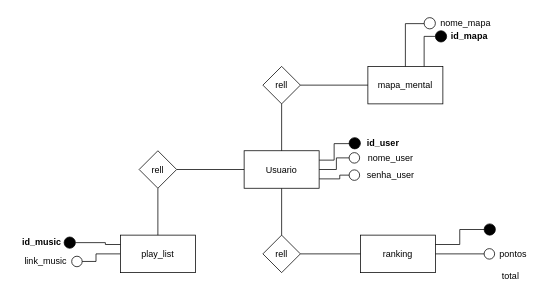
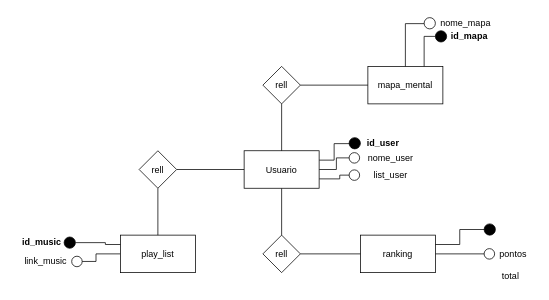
  <mxCell id="0" />
  <mxCell id="1" parent="0" />
  <mxCell id="2" style="edgeStyle=orthogonalEdgeStyle;rounded=0;sketch=0;jumpStyle=none;orthogonalLoop=1;jettySize=auto;html=1;exitX=1;exitY=0.25;exitDx=0;exitDy=0;shadow=0;labelBackgroundColor=default;labelBorderColor=none;fontColor=none;startArrow=none;startFill=0;endArrow=none;endFill=0;strokeColor=default;fillColor=#000099;" edge="1" parent="1" source="6" target="17"><mxGeometry relative="1" as="geometry"><Array as="points"><mxPoint x="445" y="213" /><mxPoint x="445" y="191" /></Array></mxGeometry></mxCell>
  <mxCell id="3" style="edgeStyle=orthogonalEdgeStyle;rounded=0;sketch=0;jumpStyle=none;orthogonalLoop=1;jettySize=auto;html=1;exitX=1;exitY=0.5;exitDx=0;exitDy=0;shadow=0;labelBackgroundColor=default;labelBorderColor=none;fontColor=none;startArrow=none;startFill=0;endArrow=circle;endFill=0;strokeColor=default;fillColor=#000099;" edge="1" parent="1" source="6" target="9"><mxGeometry relative="1" as="geometry"><Array as="points"><mxPoint x="448" y="226" /><mxPoint x="448" y="210" /></Array></mxGeometry></mxCell>
  <mxCell id="4" style="edgeStyle=orthogonalEdgeStyle;rounded=0;sketch=0;jumpStyle=none;orthogonalLoop=1;jettySize=auto;html=1;exitX=1;exitY=0.75;exitDx=0;exitDy=0;shadow=0;labelBackgroundColor=default;labelBorderColor=none;fontColor=none;startArrow=none;startFill=0;endArrow=circle;endFill=0;strokeColor=default;fillColor=#000099;" edge="1" parent="1" source="6" target="10"><mxGeometry relative="1" as="geometry" /></mxCell>
  <mxCell id="5" style="edgeStyle=orthogonalEdgeStyle;rounded=0;sketch=0;jumpStyle=none;orthogonalLoop=1;jettySize=auto;html=1;exitX=0.5;exitY=1;exitDx=0;exitDy=0;shadow=0;labelBackgroundColor=default;labelBorderColor=none;fontColor=none;startArrow=none;startFill=0;endArrow=none;endFill=0;strokeColor=default;fillColor=#000099;" edge="1" parent="1" source="6" target="37"><mxGeometry relative="1" as="geometry" /></mxCell>
  <mxCell id="6" value="Usuario" style="rounded=0;whiteSpace=wrap;html=1;" vertex="1" parent="1"><mxGeometry x="325" y="200.5" width="100" height="50" as="geometry" /></mxCell>
  <mxCell id="7" value="mapa_mental" style="rounded=0;whiteSpace=wrap;html=1;" vertex="1" parent="1"><mxGeometry x="490" y="88" width="100" height="50" as="geometry" /></mxCell>
  <mxCell id="8" value="id_user" style="text;html=1;align=center;verticalAlign=middle;resizable=0;points=[];autosize=1;strokeColor=none;fillColor=none;fontStyle=1" vertex="1" parent="1"><mxGeometry x="480" y="180.5" width="60" height="20" as="geometry" /></mxCell>
  <mxCell id="9" value="nome_user" style="text;html=1;align=center;verticalAlign=middle;resizable=0;points=[];autosize=1;strokeColor=none;fillColor=none;" vertex="1" parent="1"><mxGeometry x="480" y="200.5" width="80" height="20" as="geometry" /></mxCell>
- <mxCell id="10" value="senha_user" style="text;html=1;align=center;verticalAlign=middle;resizable=0;points=[];autosize=1;strokeColor=none;fillColor=none;" vertex="1" parent="1"><mxGeometry x="480" y="223" width="80" height="20" as="geometry" /></mxCell>
+ <mxCell id="10" value="list_user" style="text;html=1;align=center;verticalAlign=middle;resizable=0;points=[];autosize=1;strokeColor=none;fillColor=none;" vertex="1" parent="1"><mxGeometry x="480" y="223" width="80" height="20" as="geometry" /></mxCell>
  <mxCell id="11" value="id_mapa" style="text;html=1;align=center;verticalAlign=middle;resizable=0;points=[];autosize=1;strokeColor=none;fillColor=none;fontColor=none;fontStyle=1" vertex="1" parent="1"><mxGeometry x="595" y="38" width="60" height="20" as="geometry" /></mxCell>
  <mxCell id="12" value="nome_mapa" style="text;html=1;align=center;verticalAlign=middle;resizable=0;points=[];autosize=1;strokeColor=none;fillColor=none;fontColor=none;" vertex="1" parent="1"><mxGeometry x="580" y="20.5" width="80" height="20" as="geometry" /></mxCell>
  <mxCell id="13" value="" style="ellipse;whiteSpace=wrap;html=1;aspect=fixed;fontColor=none;fillColor=#FFFFFF;" vertex="1" parent="1"><mxGeometry x="565" y="23" width="15" height="15" as="geometry" /></mxCell>
  <mxCell id="14" value="" style="edgeStyle=orthogonalEdgeStyle;rounded=0;sketch=0;jumpStyle=none;orthogonalLoop=1;jettySize=auto;html=1;exitX=0.5;exitY=0;exitDx=0;exitDy=0;shadow=0;labelBackgroundColor=default;labelBorderColor=none;fontColor=none;startArrow=none;startFill=0;endArrow=none;endFill=0;strokeColor=default;fillColor=#000099;" edge="1" parent="1" source="7" target="13"><mxGeometry relative="1" as="geometry"><mxPoint x="490" y="113" as="sourcePoint" /><mxPoint x="410" y="113" as="targetPoint" /><Array as="points"><mxPoint x="540" y="31" /></Array></mxGeometry></mxCell>
  <mxCell id="15" value="" style="ellipse;whiteSpace=wrap;html=1;aspect=fixed;fontColor=none;strokeColor=#000000;fillColor=#000000;" vertex="1" parent="1"><mxGeometry x="580" y="40.5" width="15" height="15" as="geometry" /></mxCell>
  <mxCell id="16" value="" style="edgeStyle=orthogonalEdgeStyle;rounded=0;sketch=0;jumpStyle=none;orthogonalLoop=1;jettySize=auto;html=1;exitX=0.75;exitY=0;exitDx=0;exitDy=0;shadow=0;labelBackgroundColor=default;labelBorderColor=none;fontColor=none;startArrow=none;startFill=0;endArrow=none;endFill=0;strokeColor=default;fillColor=#000099;" edge="1" parent="1" source="7" target="15"><mxGeometry relative="1" as="geometry"><mxPoint x="420" y="88" as="targetPoint" /><mxPoint x="490" y="100.5" as="sourcePoint" /><Array as="points"><mxPoint x="565" y="48" /></Array></mxGeometry></mxCell>
  <mxCell id="17" value="" style="ellipse;whiteSpace=wrap;html=1;aspect=fixed;fontColor=none;fillColor=#000000;" vertex="1" parent="1"><mxGeometry x="465" y="183" width="15" height="15" as="geometry" /></mxCell>
  <mxCell id="18" style="edgeStyle=orthogonalEdgeStyle;rounded=0;sketch=0;jumpStyle=none;orthogonalLoop=1;jettySize=auto;html=1;exitX=1;exitY=0.5;exitDx=0;exitDy=0;entryX=0;entryY=0.5;entryDx=0;entryDy=0;shadow=0;labelBackgroundColor=default;labelBorderColor=none;fontColor=none;startArrow=none;startFill=0;endArrow=none;endFill=0;strokeColor=default;fillColor=#000099;" edge="1" parent="1" source="20" target="7"><mxGeometry relative="1" as="geometry" /></mxCell>
  <mxCell id="19" style="edgeStyle=orthogonalEdgeStyle;rounded=0;sketch=0;jumpStyle=none;orthogonalLoop=1;jettySize=auto;html=1;exitX=0.5;exitY=1;exitDx=0;exitDy=0;entryX=0.5;entryY=0;entryDx=0;entryDy=0;shadow=0;labelBackgroundColor=default;labelBorderColor=none;fontColor=none;startArrow=none;startFill=0;endArrow=none;endFill=0;strokeColor=default;fillColor=#000099;" edge="1" parent="1" source="20" target="6"><mxGeometry relative="1" as="geometry" /></mxCell>
  <mxCell id="20" value="rell" style="rhombus;whiteSpace=wrap;html=1;fontColor=none;strokeColor=#000000;fillColor=#FFFFFF;" vertex="1" parent="1"><mxGeometry x="350" y="88" width="50" height="50" as="geometry" /></mxCell>
  <mxCell id="21" style="edgeStyle=orthogonalEdgeStyle;rounded=0;sketch=0;jumpStyle=none;orthogonalLoop=1;jettySize=auto;html=1;exitX=0;exitY=0.5;exitDx=0;exitDy=0;entryX=0.987;entryY=0.507;entryDx=0;entryDy=0;entryPerimeter=0;shadow=0;labelBackgroundColor=default;labelBorderColor=none;fontColor=none;startArrow=none;startFill=0;endArrow=circle;endFill=0;strokeColor=default;fillColor=#000099;" edge="1" parent="1" source="22" target="26"><mxGeometry relative="1" as="geometry" /></mxCell>
  <mxCell id="22" value="play_list" style="rounded=0;whiteSpace=wrap;html=1;" vertex="1" parent="1"><mxGeometry x="160" y="313" width="100" height="50" as="geometry" /></mxCell>
  <mxCell id="23" value="" style="ellipse;whiteSpace=wrap;html=1;aspect=fixed;fontColor=none;fillColor=#000000;" vertex="1" parent="1"><mxGeometry x="85" y="315.5" width="15" height="15" as="geometry" /></mxCell>
  <mxCell id="24" value="" style="edgeStyle=orthogonalEdgeStyle;rounded=0;sketch=0;jumpStyle=none;orthogonalLoop=1;jettySize=auto;html=1;exitX=0;exitY=0.25;exitDx=0;exitDy=0;shadow=0;labelBackgroundColor=default;labelBorderColor=none;fontColor=none;startArrow=none;startFill=0;endArrow=none;endFill=0;strokeColor=default;fillColor=#000099;" edge="1" parent="1" source="22" target="23"><mxGeometry relative="1" as="geometry"><mxPoint x="90" y="243" as="targetPoint" /><mxPoint x="160" y="255.5" as="sourcePoint" /><Array as="points"><mxPoint x="140" y="326" /><mxPoint x="140" y="323" /></Array></mxGeometry></mxCell>
  <mxCell id="25" value="id_music" style="text;html=1;align=center;verticalAlign=middle;resizable=0;points=[];autosize=1;strokeColor=none;fillColor=none;fontColor=none;fontStyle=1" vertex="1" parent="1"><mxGeometry x="20" y="313" width="70" height="20" as="geometry" /></mxCell>
  <mxCell id="26" value="link_music" style="text;html=1;align=center;verticalAlign=middle;resizable=0;points=[];autosize=1;strokeColor=none;fillColor=none;fontColor=none;" vertex="1" parent="1"><mxGeometry x="25" y="338" width="70" height="20" as="geometry" /></mxCell>
  <mxCell id="27" style="edgeStyle=orthogonalEdgeStyle;rounded=0;sketch=0;jumpStyle=none;orthogonalLoop=1;jettySize=auto;html=1;exitX=0.5;exitY=1;exitDx=0;exitDy=0;entryX=0.5;entryY=0;entryDx=0;entryDy=0;shadow=0;labelBackgroundColor=default;labelBorderColor=none;fontColor=none;startArrow=none;startFill=0;endArrow=none;endFill=0;strokeColor=default;fillColor=#000099;" edge="1" parent="1" source="29" target="22"><mxGeometry relative="1" as="geometry" /></mxCell>
  <mxCell id="28" style="edgeStyle=orthogonalEdgeStyle;rounded=0;sketch=0;jumpStyle=none;orthogonalLoop=1;jettySize=auto;html=1;exitX=1;exitY=0.5;exitDx=0;exitDy=0;shadow=0;labelBackgroundColor=default;labelBorderColor=none;fontColor=none;startArrow=none;startFill=0;endArrow=none;endFill=0;strokeColor=default;fillColor=#000099;" edge="1" parent="1" source="29" target="6"><mxGeometry relative="1" as="geometry" /></mxCell>
  <mxCell id="29" value="rell" style="rhombus;whiteSpace=wrap;html=1;fontColor=none;strokeColor=#000000;fillColor=#FFFFFF;" vertex="1" parent="1"><mxGeometry x="185" y="200.5" width="50" height="50" as="geometry" /></mxCell>
  <mxCell id="30" style="edgeStyle=orthogonalEdgeStyle;rounded=0;sketch=0;jumpStyle=none;orthogonalLoop=1;jettySize=auto;html=1;exitX=1;exitY=0.5;exitDx=0;exitDy=0;shadow=0;labelBackgroundColor=default;labelBorderColor=none;fontColor=none;startArrow=none;startFill=0;endArrow=circle;endFill=0;strokeColor=default;fillColor=#000099;" edge="1" parent="1" source="31" target="32"><mxGeometry relative="1" as="geometry" /></mxCell>
  <mxCell id="31" value="ranking" style="rounded=0;whiteSpace=wrap;html=1;" vertex="1" parent="1"><mxGeometry x="480" y="313" width="100" height="50" as="geometry" /></mxCell>
  <mxCell id="32" value="pontos&amp;nbsp;" style="text;html=1;align=center;verticalAlign=middle;resizable=0;points=[];autosize=1;strokeColor=none;fillColor=none;fontColor=none;" vertex="1" parent="1"><mxGeometry x="660" y="328" width="50" height="20" as="geometry" /></mxCell>
  <mxCell id="33" value="total" style="text;html=1;align=center;verticalAlign=middle;resizable=0;points=[];autosize=1;strokeColor=none;fillColor=none;fontColor=none;" vertex="1" parent="1"><mxGeometry x="660" y="358" width="40" height="20" as="geometry" /></mxCell>
  <mxCell id="34" value="" style="ellipse;whiteSpace=wrap;html=1;aspect=fixed;fontColor=none;strokeColor=#000000;fillColor=#000000;" vertex="1" parent="1"><mxGeometry x="645" y="298" width="15" height="15" as="geometry" /></mxCell>
  <mxCell id="35" value="" style="edgeStyle=orthogonalEdgeStyle;rounded=0;sketch=0;jumpStyle=none;orthogonalLoop=1;jettySize=auto;html=1;exitX=1;exitY=0.25;exitDx=0;exitDy=0;shadow=0;labelBackgroundColor=default;labelBorderColor=none;fontColor=none;startArrow=none;startFill=0;endArrow=none;endFill=0;strokeColor=default;fillColor=#000099;" edge="1" parent="1" source="31" target="34"><mxGeometry relative="1" as="geometry"><mxPoint x="580" y="325.5" as="sourcePoint" /><mxPoint x="660" y="305.514" as="targetPoint" /></mxGeometry></mxCell>
  <mxCell id="36" style="edgeStyle=orthogonalEdgeStyle;rounded=0;sketch=0;jumpStyle=none;orthogonalLoop=1;jettySize=auto;html=1;exitX=1;exitY=0.5;exitDx=0;exitDy=0;shadow=0;labelBackgroundColor=default;labelBorderColor=none;fontColor=none;startArrow=none;startFill=0;endArrow=none;endFill=0;strokeColor=default;fillColor=#000099;" edge="1" parent="1" source="37" target="31"><mxGeometry relative="1" as="geometry" /></mxCell>
  <mxCell id="37" value="rell" style="rhombus;whiteSpace=wrap;html=1;fontColor=none;strokeColor=#000000;fillColor=#FFFFFF;" vertex="1" parent="1"><mxGeometry x="350" y="313" width="50" height="50" as="geometry" /></mxCell>
